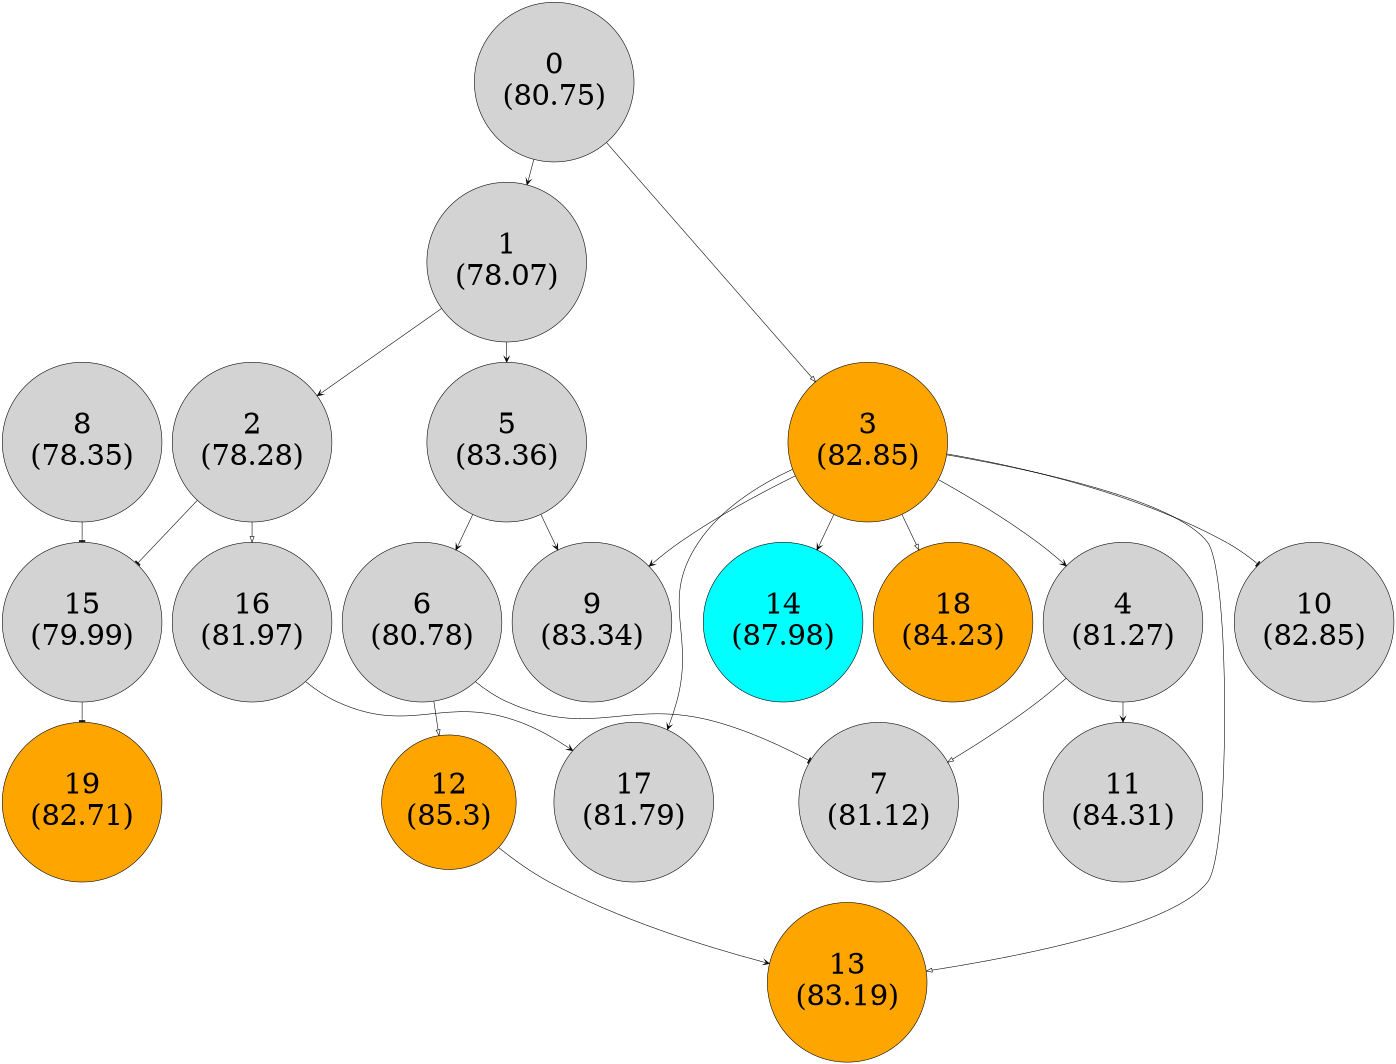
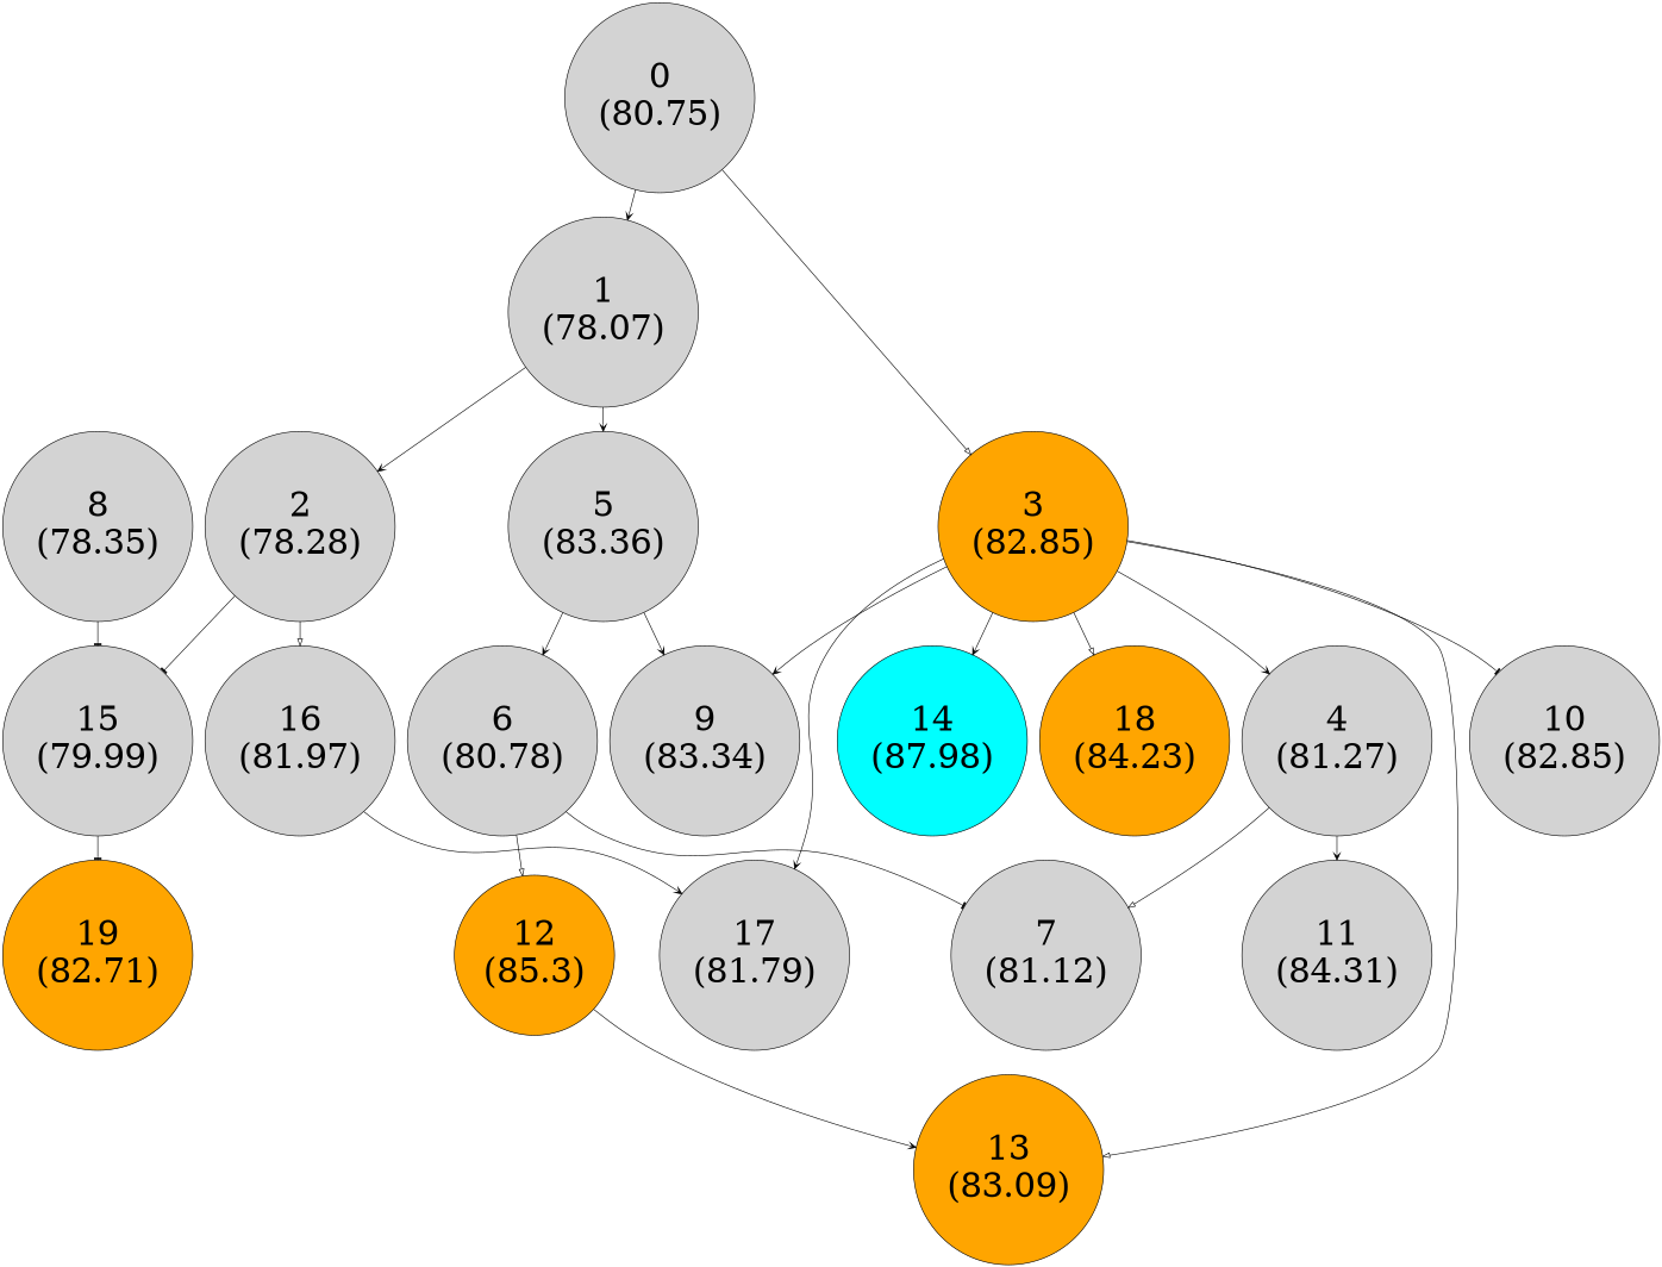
  digraph {
    node [fontsize=50 shape=circle style=filled]
    edge [arrowhead=vee]
    n1 [label="0\n(80.75)"]
    n2 [label="1\n(78.07)"]
    n3 [fillcolor=orange fontcolor=black label="3\n(82.85)"]
    n4 [label="2\n(78.28)"]
    n5 [label="5\n(83.36)"]
    n6 [label="4\n(81.27)"]
    n7 [label="9\n(83.34)"]
    n8 [label="10\n(82.85)"]
-   n9 [fillcolor=orange fontcolor=black label="13\n(83.19)"]
+   n9 [fillcolor=orange fontcolor=black label="13\n(83.09)"]
    n10 [fillcolor=cyan fontcolor=black label="14\n(87.98)"]
    n11 [label="17\n(81.79)"]
    n12 [fillcolor=orange fontcolor=black label="18\n(84.23)"]
    n13 [label="15\n(79.99)"]
    n14 [label="16\n(81.97)"]
    n15 [label="6\n(80.78)"]
    n16 [fillcolor=orange fontcolor=black label="19\n(82.71)"]
    n17 [label="7\n(81.12)"]
    n18 [label="11\n(84.31)"]
    n19 [fillcolor=orange fontcolor=black label="12\n(85.3)"]
    n20 [label="8\n(78.35)"]
    n1 -> n2
    n1 -> n3 [arrowhead=onormal]
    n2 -> n4
    n2 -> n5
    n3 -> n6
    n3 -> n7
    n3 -> n8 [arrowhead=tee]
    n3 -> n9 [arrowhead=onormal]
    n3 -> n10
    n3 -> n11
    n3 -> n12 [arrowhead=onormal]
    n4 -> n13 [arrowhead=tee]
    n4 -> n14 [arrowhead=onormal]
    n5 -> n7
    n5 -> n15
    n6 -> n17 [arrowhead=onormal]
    n6 -> n18
    n13 -> n16 [arrowhead=tee]
    n14 -> n11
    n15 -> n17 [arrowhead=tee]
    n15 -> n19 [arrowhead=onormal]
    n19 -> n9
    n20 -> n13 [arrowhead=tee]
  }
